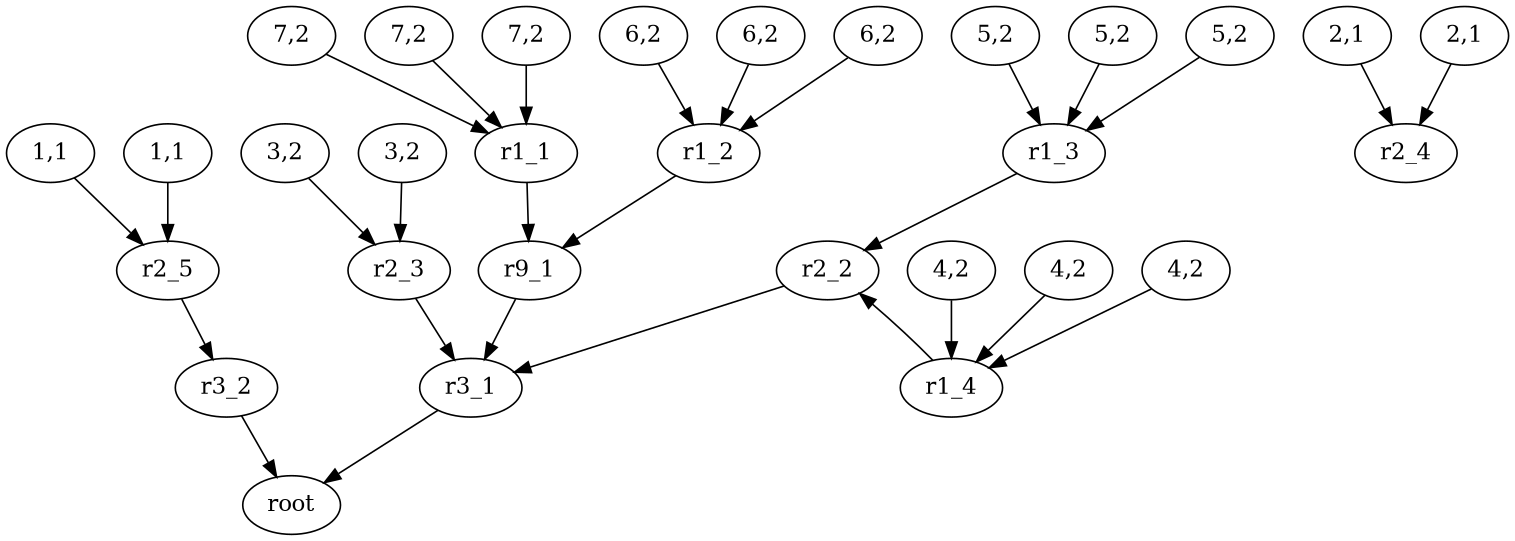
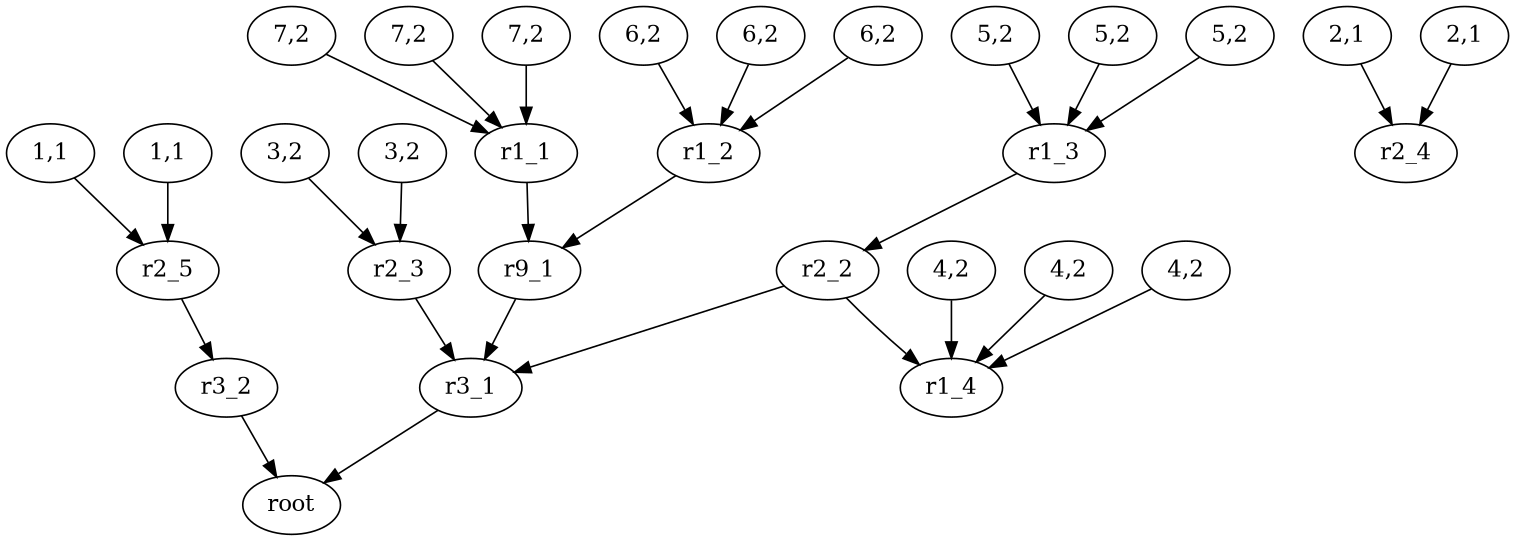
  digraph {
    n1 [label="1,1"]
    r2_5
    r3_2
    n4 [label="1,1"]
    n5 [label="2,1"]
    r2_4
    n7 [label="2,1"]
    n8 [label="3,2"]
    r2_3
    r3_1
    n11 [label="3,2"]
    n12 [label="4,2"]
    r1_4
    r2_2
    n15 [label="4,2"]
    n16 [label="4,2"]
    n17 [label="5,2"]
    r1_3
    n19 [label="5,2"]
    n20 [label="5,2"]
    n21 [label="6,2"]
    r1_2
    n23 [label=r9_1]
    n24 [label="6,2"]
    n25 [label="6,2"]
    n26 [label="7,2"]
    r1_1
    n28 [label="7,2"]
    n29 [label="7,2"]
    root
    n1 -> r2_5
    r2_5 -> r3_2
    r3_2 -> root
    n4 -> r2_5
    n5 -> r2_4
    n7 -> r2_4
    n8 -> r2_3
    r2_3 -> r3_1
    r3_1 -> root
    n11 -> r2_3
    n12 -> r1_4
-   r1_4 -> r2_2
+   r2_2 -> r1_4
    r2_2 -> r3_1
    n15 -> r1_4
    n16 -> r1_4
    n17 -> r1_3
    r1_3 -> r2_2
    n19 -> r1_3
    n20 -> r1_3
    n21 -> r1_2
    r1_2 -> n23
    n23 -> r3_1
    n24 -> r1_2
    n25 -> r1_2
    n26 -> r1_1
    r1_1 -> n23
    n28 -> r1_1
    n29 -> r1_1
  }
